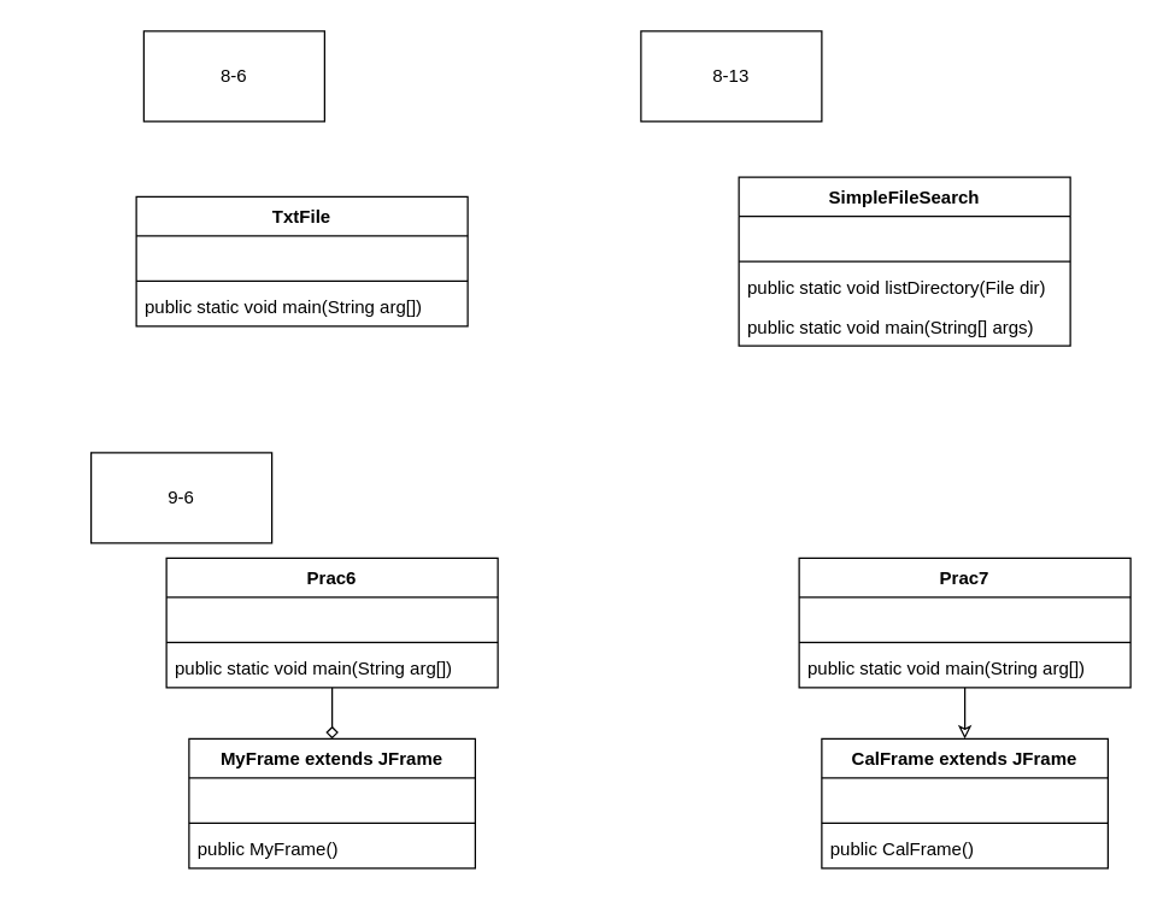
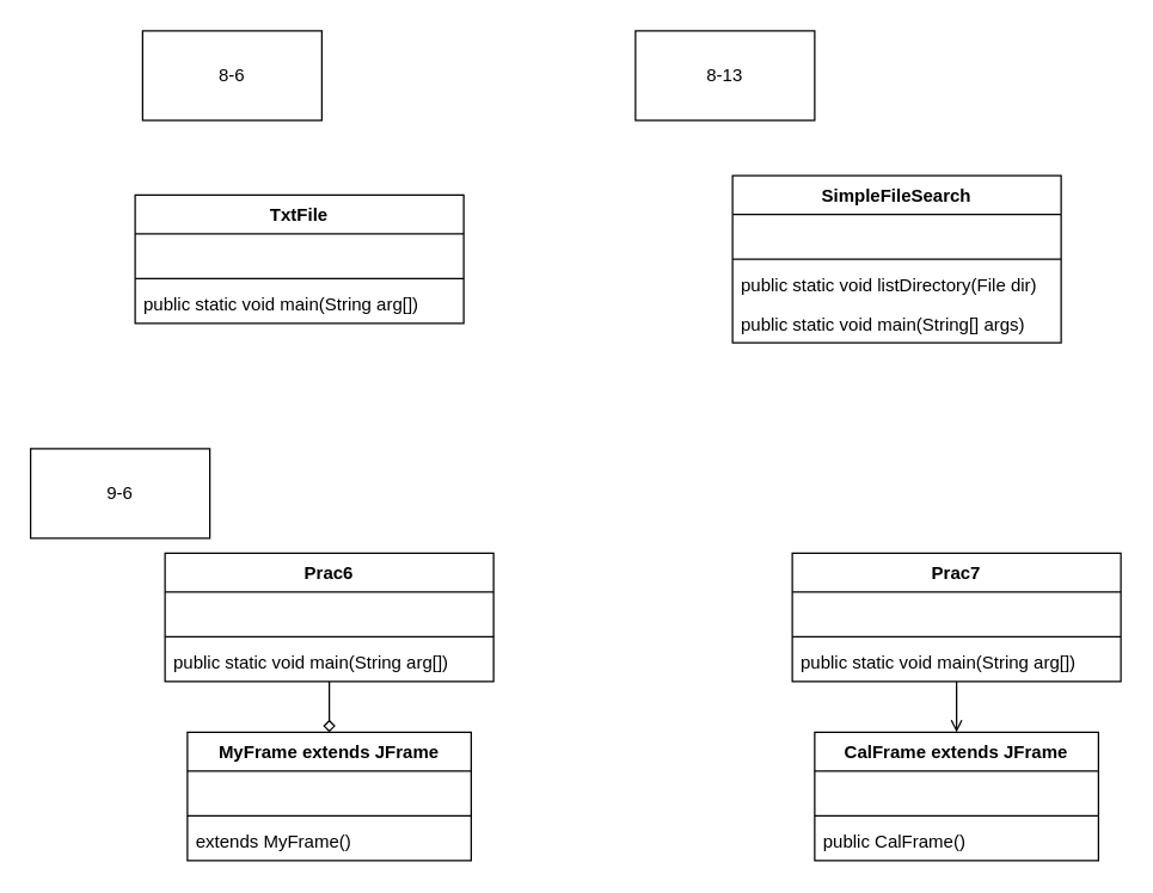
  <mxCell id="0" />
  <mxCell id="1" parent="0" />
  <mxCell id="2" value="TxtFile" style="swimlane;fontStyle=1;align=center;verticalAlign=top;childLayout=stackLayout;horizontal=1;startSize=26;horizontalStack=0;resizeParent=1;resizeParentMax=0;resizeLast=0;collapsible=1;marginBottom=0;" vertex="1" parent="1"><mxGeometry x="90" y="130" width="220" height="86" as="geometry" /></mxCell>
  <mxCell id="3" value=" " style="text;strokeColor=none;fillColor=none;align=left;verticalAlign=top;spacingLeft=4;spacingRight=4;overflow=hidden;rotatable=0;points=[[0,0.5],[1,0.5]];portConstraint=eastwest;" vertex="1" parent="2"><mxGeometry y="26" width="220" height="26" as="geometry" /></mxCell>
  <mxCell id="4" value="" style="line;strokeWidth=1;fillColor=none;align=left;verticalAlign=middle;spacingTop=-1;spacingLeft=3;spacingRight=3;rotatable=0;labelPosition=right;points=[];portConstraint=eastwest;" vertex="1" parent="2"><mxGeometry y="52" width="220" height="8" as="geometry" /></mxCell>
  <mxCell id="5" value="public static void main(String arg[])" style="text;strokeColor=none;fillColor=none;align=left;verticalAlign=top;spacingLeft=4;spacingRight=4;overflow=hidden;rotatable=0;points=[[0,0.5],[1,0.5]];portConstraint=eastwest;" vertex="1" parent="2"><mxGeometry y="60" width="220" height="26" as="geometry" /></mxCell>
  <mxCell id="6" value="8-6" style="rounded=0;whiteSpace=wrap;html=1;" vertex="1" parent="1"><mxGeometry x="95" y="20" width="120" height="60" as="geometry" /></mxCell>
  <mxCell id="7" value="8-13" style="rounded=0;whiteSpace=wrap;html=1;" vertex="1" parent="1"><mxGeometry x="425" y="20" width="120" height="60" as="geometry" /></mxCell>
  <mxCell id="8" value="SimpleFileSearch" style="swimlane;fontStyle=1;align=center;verticalAlign=top;childLayout=stackLayout;horizontal=1;startSize=26;horizontalStack=0;resizeParent=1;resizeParentMax=0;resizeLast=0;collapsible=1;marginBottom=0;" vertex="1" parent="1"><mxGeometry x="490" y="117" width="220" height="112" as="geometry" /></mxCell>
  <mxCell id="9" value=" " style="text;strokeColor=none;fillColor=none;align=left;verticalAlign=top;spacingLeft=4;spacingRight=4;overflow=hidden;rotatable=0;points=[[0,0.5],[1,0.5]];portConstraint=eastwest;" vertex="1" parent="8"><mxGeometry y="26" width="220" height="26" as="geometry" /></mxCell>
  <mxCell id="10" value="" style="line;strokeWidth=1;fillColor=none;align=left;verticalAlign=middle;spacingTop=-1;spacingLeft=3;spacingRight=3;rotatable=0;labelPosition=right;points=[];portConstraint=eastwest;" vertex="1" parent="8"><mxGeometry y="52" width="220" height="8" as="geometry" /></mxCell>
  <mxCell id="11" value="public static void listDirectory(File dir)" style="text;strokeColor=none;fillColor=none;align=left;verticalAlign=top;spacingLeft=4;spacingRight=4;overflow=hidden;rotatable=0;points=[[0,0.5],[1,0.5]];portConstraint=eastwest;" vertex="1" parent="8"><mxGeometry y="60" width="220" height="26" as="geometry" /></mxCell>
  <mxCell id="12" value="public static void main(String[] args)" style="text;strokeColor=none;fillColor=none;align=left;verticalAlign=top;spacingLeft=4;spacingRight=4;overflow=hidden;rotatable=0;points=[[0,0.5],[1,0.5]];portConstraint=eastwest;" vertex="1" parent="8"><mxGeometry y="86" width="220" height="26" as="geometry" /></mxCell>
- <mxCell id="13" value="9-6" style="rounded=0;whiteSpace=wrap;html=1;" vertex="1" parent="1"><mxGeometry x="60" y="300" width="120" height="60" as="geometry" /></mxCell>
+ <mxCell id="13" value="9-6" style="rounded=0;whiteSpace=wrap;html=1;" vertex="1" parent="1"><mxGeometry y="300" width="120" height="60" as="geometry" x="20" /></mxCell>
  <mxCell id="14" style="edgeStyle=orthogonalEdgeStyle;rounded=0;orthogonalLoop=1;jettySize=auto;html=1;entryX=0.5;entryY=0;entryDx=0;entryDy=0;endArrow=diamond;endFill=0;" edge="1" parent="1" source="15" target="19"><mxGeometry relative="1" as="geometry" /></mxCell>
  <mxCell id="15" value="Prac6" style="swimlane;fontStyle=1;align=center;verticalAlign=top;childLayout=stackLayout;horizontal=1;startSize=26;horizontalStack=0;resizeParent=1;resizeParentMax=0;resizeLast=0;collapsible=1;marginBottom=0;" vertex="1" parent="1"><mxGeometry x="110" y="370" width="220" height="86" as="geometry" /></mxCell>
  <mxCell id="16" value=" " style="text;strokeColor=none;fillColor=none;align=left;verticalAlign=top;spacingLeft=4;spacingRight=4;overflow=hidden;rotatable=0;points=[[0,0.5],[1,0.5]];portConstraint=eastwest;" vertex="1" parent="15"><mxGeometry y="26" width="220" height="26" as="geometry" /></mxCell>
  <mxCell id="17" value="" style="line;strokeWidth=1;fillColor=none;align=left;verticalAlign=middle;spacingTop=-1;spacingLeft=3;spacingRight=3;rotatable=0;labelPosition=right;points=[];portConstraint=eastwest;" vertex="1" parent="15"><mxGeometry y="52" width="220" height="8" as="geometry" /></mxCell>
  <mxCell id="18" value="public static void main(String arg[])" style="text;strokeColor=none;fillColor=none;align=left;verticalAlign=top;spacingLeft=4;spacingRight=4;overflow=hidden;rotatable=0;points=[[0,0.5],[1,0.5]];portConstraint=eastwest;" vertex="1" parent="15"><mxGeometry y="60" width="220" height="26" as="geometry" /></mxCell>
  <mxCell id="19" value="MyFrame extends JFrame" style="swimlane;fontStyle=1;align=center;verticalAlign=top;childLayout=stackLayout;horizontal=1;startSize=26;horizontalStack=0;resizeParent=1;resizeParentMax=0;resizeLast=0;collapsible=1;marginBottom=0;" vertex="1" parent="1"><mxGeometry x="125" y="490" width="190" height="86" as="geometry" /></mxCell>
  <mxCell id="20" value=" " style="text;strokeColor=none;fillColor=none;align=left;verticalAlign=top;spacingLeft=4;spacingRight=4;overflow=hidden;rotatable=0;points=[[0,0.5],[1,0.5]];portConstraint=eastwest;" vertex="1" parent="19"><mxGeometry y="26" width="190" height="26" as="geometry" /></mxCell>
  <mxCell id="21" value="" style="line;strokeWidth=1;fillColor=none;align=left;verticalAlign=middle;spacingTop=-1;spacingLeft=3;spacingRight=3;rotatable=0;labelPosition=right;points=[];portConstraint=eastwest;" vertex="1" parent="19"><mxGeometry y="52" width="190" height="8" as="geometry" /></mxCell>
- <mxCell id="22" value="public MyFrame()" style="text;strokeColor=none;fillColor=none;align=left;verticalAlign=top;spacingLeft=4;spacingRight=4;overflow=hidden;rotatable=0;points=[[0,0.5],[1,0.5]];portConstraint=eastwest;" vertex="1" parent="19"><mxGeometry y="60" width="190" height="26" as="geometry" /></mxCell>
- <mxCell id="23" style="edgeStyle=orthogonalEdgeStyle;rounded=0;orthogonalLoop=1;jettySize=auto;html=1;entryX=0.5;entryY=0;entryDx=0;entryDy=0;endArrow=classic;endFill=0;" edge="1" parent="1" source="24" target="28"><mxGeometry relative="1" as="geometry" /></mxCell>
+ <mxCell id="22" value="extends MyFrame()" style="text;strokeColor=none;fillColor=none;align=left;verticalAlign=top;spacingLeft=4;spacingRight=4;overflow=hidden;rotatable=0;points=[[0,0.5],[1,0.5]];portConstraint=eastwest;" vertex="1" parent="19"><mxGeometry y="60" width="190" height="26" as="geometry" /></mxCell>
+ <mxCell id="23" style="edgeStyle=orthogonalEdgeStyle;rounded=0;orthogonalLoop=1;jettySize=auto;html=1;entryX=0.5;entryY=0;entryDx=0;entryDy=0;endArrow=open;endFill=0;" edge="1" parent="1" source="24" target="28"><mxGeometry relative="1" as="geometry" /></mxCell>
  <mxCell id="24" value="Prac7" style="swimlane;fontStyle=1;align=center;verticalAlign=top;childLayout=stackLayout;horizontal=1;startSize=26;horizontalStack=0;resizeParent=1;resizeParentMax=0;resizeLast=0;collapsible=1;marginBottom=0;" vertex="1" parent="1"><mxGeometry x="530" y="370" width="220" height="86" as="geometry" /></mxCell>
  <mxCell id="25" value=" " style="text;strokeColor=none;fillColor=none;align=left;verticalAlign=top;spacingLeft=4;spacingRight=4;overflow=hidden;rotatable=0;points=[[0,0.5],[1,0.5]];portConstraint=eastwest;" vertex="1" parent="24"><mxGeometry y="26" width="220" height="26" as="geometry" /></mxCell>
  <mxCell id="26" value="" style="line;strokeWidth=1;fillColor=none;align=left;verticalAlign=middle;spacingTop=-1;spacingLeft=3;spacingRight=3;rotatable=0;labelPosition=right;points=[];portConstraint=eastwest;" vertex="1" parent="24"><mxGeometry y="52" width="220" height="8" as="geometry" /></mxCell>
  <mxCell id="27" value="public static void main(String arg[])" style="text;strokeColor=none;fillColor=none;align=left;verticalAlign=top;spacingLeft=4;spacingRight=4;overflow=hidden;rotatable=0;points=[[0,0.5],[1,0.5]];portConstraint=eastwest;" vertex="1" parent="24"><mxGeometry y="60" width="220" height="26" as="geometry" /></mxCell>
  <mxCell id="28" value="CalFrame extends JFrame" style="swimlane;fontStyle=1;align=center;verticalAlign=top;childLayout=stackLayout;horizontal=1;startSize=26;horizontalStack=0;resizeParent=1;resizeParentMax=0;resizeLast=0;collapsible=1;marginBottom=0;" vertex="1" parent="1"><mxGeometry x="545" y="490" width="190" height="86" as="geometry" /></mxCell>
  <mxCell id="29" value=" " style="text;strokeColor=none;fillColor=none;align=left;verticalAlign=top;spacingLeft=4;spacingRight=4;overflow=hidden;rotatable=0;points=[[0,0.5],[1,0.5]];portConstraint=eastwest;" vertex="1" parent="28"><mxGeometry y="26" width="190" height="26" as="geometry" /></mxCell>
  <mxCell id="30" value="" style="line;strokeWidth=1;fillColor=none;align=left;verticalAlign=middle;spacingTop=-1;spacingLeft=3;spacingRight=3;rotatable=0;labelPosition=right;points=[];portConstraint=eastwest;" vertex="1" parent="28"><mxGeometry y="52" width="190" height="8" as="geometry" /></mxCell>
  <mxCell id="31" value="public CalFrame()" style="text;strokeColor=none;fillColor=none;align=left;verticalAlign=top;spacingLeft=4;spacingRight=4;overflow=hidden;rotatable=0;points=[[0,0.5],[1,0.5]];portConstraint=eastwest;fontStyle=0" vertex="1" parent="28"><mxGeometry y="60" width="190" height="26" as="geometry" /></mxCell>
